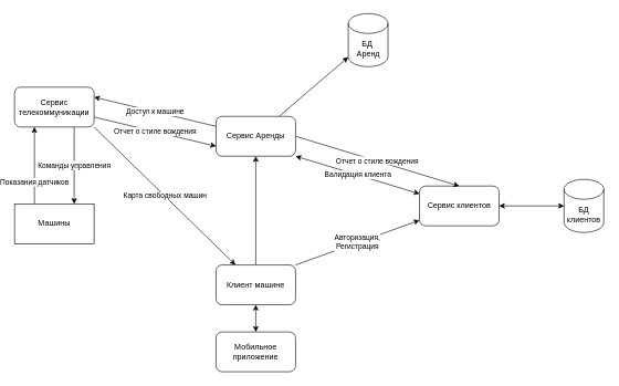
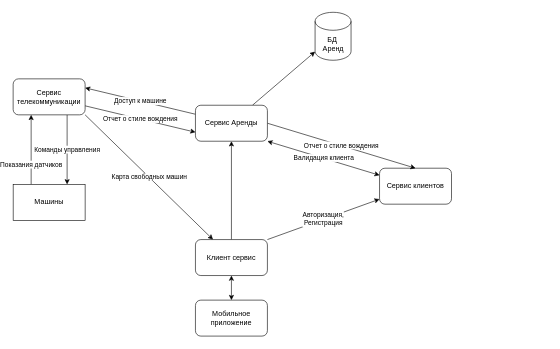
  <mxCell id="0" />
  <mxCell id="1" parent="0" />
  <mxCell id="2" style="edgeStyle=orthogonalEdgeStyle;rounded=0;orthogonalLoop=1;jettySize=auto;html=1;exitX=0.5;exitY=0;exitDx=0;exitDy=0;entryX=0.5;entryY=1;entryDx=0;entryDy=0;startArrow=classic;startFill=1;" edge="1" parent="1" source="3" target="6"><mxGeometry relative="1" as="geometry" /></mxCell>
  <mxCell id="3" value="Мобильное приложение" style="rounded=1;whiteSpace=wrap;html=1;" vertex="1" parent="1"><mxGeometry x="324" y="500" width="120" height="60" as="geometry" /></mxCell>
  <mxCell id="4" value="Авторизация,&lt;br&gt;Регистрация" style="edgeStyle=none;rounded=0;orthogonalLoop=1;jettySize=auto;html=1;exitX=1;exitY=0;exitDx=0;exitDy=0;" edge="1" parent="1" source="6" target="8"><mxGeometry relative="1" as="geometry" /></mxCell>
  <mxCell id="5" style="edgeStyle=none;rounded=0;orthogonalLoop=1;jettySize=auto;html=1;" edge="1" parent="1" source="6" target="14"><mxGeometry relative="1" as="geometry" /></mxCell>
- <mxCell id="6" value="Клиент машине" style="rounded=1;whiteSpace=wrap;html=1;" vertex="1" parent="1"><mxGeometry x="324" y="399" width="120" height="60" as="geometry" /></mxCell>
- <mxCell id="7" style="edgeStyle=none;rounded=0;orthogonalLoop=1;jettySize=auto;html=1;exitX=1;exitY=0.5;exitDx=0;exitDy=0;startArrow=classic;startFill=1;" edge="1" parent="1" source="8" target="9"><mxGeometry relative="1" as="geometry" /></mxCell>
+ <mxCell id="6" value="Клиент сервис" style="rounded=1;whiteSpace=wrap;html=1;" vertex="1" parent="1"><mxGeometry x="324" y="399" width="120" height="60" as="geometry" /></mxCell>
  <mxCell id="8" value="Сервис клиентов" style="rounded=1;whiteSpace=wrap;html=1;" vertex="1" parent="1"><mxGeometry x="631" y="280" width="120" height="60" as="geometry" /></mxCell>
- <mxCell id="9" value="БД клиентов" style="shape=cylinder3;whiteSpace=wrap;html=1;boundedLbl=1;backgroundOutline=1;size=15;" vertex="1" parent="1"><mxGeometry x="849" y="270" width="60" height="80" as="geometry" /></mxCell>
  <mxCell id="10" style="edgeStyle=none;rounded=0;orthogonalLoop=1;jettySize=auto;html=1;startArrow=none;startFill=0;" edge="1" parent="1" source="14" target="15"><mxGeometry relative="1" as="geometry" /></mxCell>
  <mxCell id="11" value="Валидация клиента" style="edgeStyle=none;rounded=0;orthogonalLoop=1;jettySize=auto;html=1;exitX=1;exitY=1;exitDx=0;exitDy=0;startArrow=classic;startFill=1;" edge="1" parent="1" source="14" target="8"><mxGeometry relative="1" as="geometry" /></mxCell>
  <mxCell id="12" value="Доступ к машине" style="edgeStyle=none;rounded=0;orthogonalLoop=1;jettySize=auto;html=1;exitX=0;exitY=0.25;exitDx=0;exitDy=0;entryX=1;entryY=0.25;entryDx=0;entryDy=0;" edge="1" parent="1" source="14" target="19"><mxGeometry relative="1" as="geometry" /></mxCell>
  <mxCell id="13" value="Отчет о стиле вождения" style="edgeStyle=none;rounded=0;orthogonalLoop=1;jettySize=auto;html=1;exitX=1;exitY=0.5;exitDx=0;exitDy=0;entryX=0.5;entryY=0;entryDx=0;entryDy=0;" edge="1" parent="1" source="14" target="8"><mxGeometry relative="1" as="geometry" /></mxCell>
  <mxCell id="14" value="Сервис Аренды" style="rounded=1;whiteSpace=wrap;html=1;" vertex="1" parent="1"><mxGeometry x="324" y="175" width="120" height="60" as="geometry" /></mxCell>
  <mxCell id="15" value="БД&amp;nbsp;&lt;br&gt;Аренд" style="shape=cylinder3;whiteSpace=wrap;html=1;boundedLbl=1;backgroundOutline=1;size=15;" vertex="1" parent="1"><mxGeometry x="523.5" y="20" width="60" height="80" as="geometry" /></mxCell>
  <mxCell id="16" value="Отчет о стиле вождения" style="edgeStyle=none;rounded=0;orthogonalLoop=1;jettySize=auto;html=1;exitX=1;exitY=0.75;exitDx=0;exitDy=0;entryX=0;entryY=0.75;entryDx=0;entryDy=0;" edge="1" parent="1" source="19" target="14"><mxGeometry relative="1" as="geometry" /></mxCell>
  <mxCell id="17" value="Команды управления" style="edgeStyle=none;rounded=0;orthogonalLoop=1;jettySize=auto;html=1;exitX=0.75;exitY=1;exitDx=0;exitDy=0;entryX=0.75;entryY=0;entryDx=0;entryDy=0;" edge="1" parent="1" source="19" target="21"><mxGeometry relative="1" as="geometry" /></mxCell>
  <mxCell id="18" value="Карта свободных машин" style="edgeStyle=none;rounded=0;orthogonalLoop=1;jettySize=auto;html=1;exitX=1;exitY=1;exitDx=0;exitDy=0;" edge="1" parent="1" source="19" target="6"><mxGeometry relative="1" as="geometry" /></mxCell>
  <mxCell id="19" value="Сервис телекоммуникации" style="rounded=1;whiteSpace=wrap;html=1;" vertex="1" parent="1"><mxGeometry x="20" y="131" width="120" height="60" as="geometry" /></mxCell>
  <mxCell id="20" value="Показания датчиков" style="edgeStyle=none;rounded=0;orthogonalLoop=1;jettySize=auto;html=1;exitX=0.25;exitY=0;exitDx=0;exitDy=0;entryX=0.25;entryY=1;entryDx=0;entryDy=0;" edge="1" parent="1" source="21" target="19"><mxGeometry x="-0.431" relative="1" as="geometry"><mxPoint as="offset" /></mxGeometry></mxCell>
  <mxCell id="21" value="Машины" style="rounded=0;whiteSpace=wrap;html=1;" vertex="1" parent="1"><mxGeometry x="20" y="307" width="120" height="60" as="geometry" /></mxCell>
